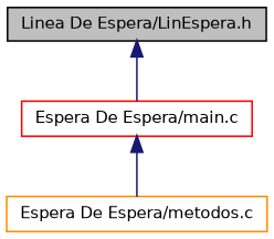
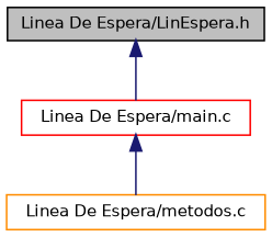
  digraph {
    node [fillcolor=white fontname=Helvetica fontsize=10 shape=record style=filled]
    edge [color=midnightblue dir=back fontname=Helvetica fontsize=10 labelfontname=Helvetica labelfontsize=10 style=solid]
    n1 [color=black fillcolor=grey75 fontcolor=black height=0.2 label="Linea De Espera/LinEspera.h" width=0.4]
-   n2 [color=red height=0.2 label="Espera De Espera/main.c" width=0.4]
-   n3 [color=darkorange height=0.2 label="Espera De Espera/metodos.c" width=0.4]
+   n2 [color=red height=0.2 label="Linea De Espera/main.c" width=0.4]
+   n3 [color=darkorange height=0.2 label="Linea De Espera/metodos.c" width=0.4]
    n1 -> n2
    n2 -> n3
  }
